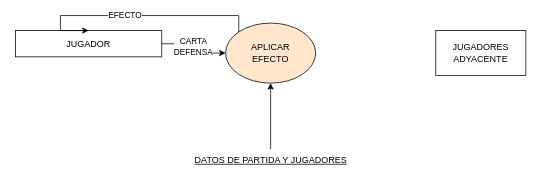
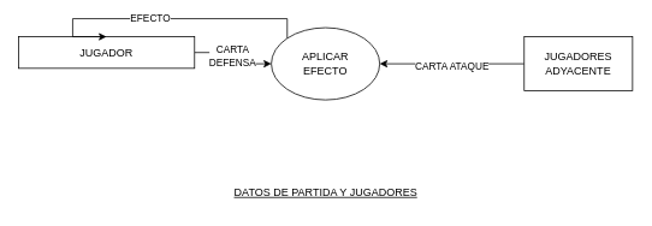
  <mxCell id="0" />
  <mxCell id="1" parent="0" />
  <mxCell id="2" style="edgeStyle=orthogonalEdgeStyle;rounded=0;orthogonalLoop=1;jettySize=auto;html=1;exitX=1;exitY=0.5;exitDx=0;exitDy=0;" edge="1" parent="1" source="4" target="10"><mxGeometry relative="1" as="geometry" /></mxCell>
  <mxCell id="3" value="&lt;div&gt;CARTA&lt;/div&gt;&lt;div&gt;DEFENSA&lt;br&gt;&lt;/div&gt;" style="edgeLabel;html=1;align=center;verticalAlign=middle;resizable=0;points=[];" vertex="1" connectable="0" parent="2"><mxGeometry x="-0.05" y="-1" relative="1" as="geometry"><mxPoint as="offset" /></mxGeometry></mxCell>
  <mxCell id="4" value="JUGADOR" style="rounded=0;whiteSpace=wrap;html=1;" vertex="1" parent="1"><mxGeometry x="20" y="40" width="195" height="35" as="geometry" /></mxCell>
+ <mxCell id="5" style="edgeStyle=orthogonalEdgeStyle;rounded=0;orthogonalLoop=1;jettySize=auto;html=1;exitX=0;exitY=0.5;exitDx=0;exitDy=0;entryX=1;entryY=0.5;entryDx=0;entryDy=0;" edge="1" parent="1" source="7" target="10"><mxGeometry relative="1" as="geometry" /></mxCell>
+ <mxCell id="6" value="CARTA ATAQUE" style="edgeLabel;html=1;align=center;verticalAlign=middle;resizable=0;points=[];" vertex="1" connectable="0" parent="5"><mxGeometry x="0.013" y="2" relative="1" as="geometry"><mxPoint as="offset" /></mxGeometry></mxCell>
  <mxCell id="7" value="&lt;div&gt;JUGADORES&lt;/div&gt;&lt;div&gt;ADYACENTE&lt;br&gt;&lt;/div&gt;" style="rounded=0;whiteSpace=wrap;html=1;" vertex="1" parent="1"><mxGeometry x="580" y="40" width="120" height="60" as="geometry" /></mxCell>
  <mxCell id="8" style="edgeStyle=orthogonalEdgeStyle;rounded=0;orthogonalLoop=1;jettySize=auto;html=1;exitX=0;exitY=0;exitDx=0;exitDy=0;entryX=0.5;entryY=0;entryDx=0;entryDy=0;" edge="1" parent="1" source="10" target="4"><mxGeometry relative="1" as="geometry"><Array as="points"><mxPoint x="318" y="20" /><mxPoint x="80" y="20" /></Array></mxGeometry></mxCell>
  <mxCell id="9" value="EFECTO" style="edgeLabel;html=1;align=center;verticalAlign=middle;resizable=0;points=[];" vertex="1" connectable="0" parent="8"><mxGeometry x="0.098" y="-1" relative="1" as="geometry"><mxPoint as="offset" /></mxGeometry></mxCell>
- <mxCell id="10" value="&lt;div&gt;APLICAR &lt;br&gt;&lt;/div&gt;&lt;div&gt;EFECTO&lt;br&gt;&lt;/div&gt;" style="ellipse;whiteSpace=wrap;html=1;fillColor=#ffe6cc;" vertex="1" parent="1"><mxGeometry x="300" y="30" width="120" height="80" as="geometry" /></mxCell>
- <mxCell id="11" style="edgeStyle=orthogonalEdgeStyle;rounded=0;orthogonalLoop=1;jettySize=auto;html=1;entryX=0.5;entryY=1;entryDx=0;entryDy=0;" edge="1" parent="1" source="12" target="10"><mxGeometry relative="1" as="geometry" /></mxCell>
+ <mxCell id="10" value="&lt;div&gt;APLICAR &lt;br&gt;&lt;/div&gt;&lt;div&gt;EFECTO&lt;br&gt;&lt;/div&gt;" style="ellipse;whiteSpace=wrap;html=1;" vertex="1" parent="1"><mxGeometry x="300" y="30" width="120" height="80" as="geometry" /></mxCell>
  <mxCell id="12" value="&lt;u&gt;DATOS DE PARTIDA Y JUGADORES&lt;br&gt;&lt;/u&gt;" style="text;html=1;align=center;verticalAlign=middle;resizable=0;points=[];autosize=1;strokeColor=none;fillColor=none;" vertex="1" parent="1"><mxGeometry x="250" y="198" width="220" height="30" as="geometry" /></mxCell>
